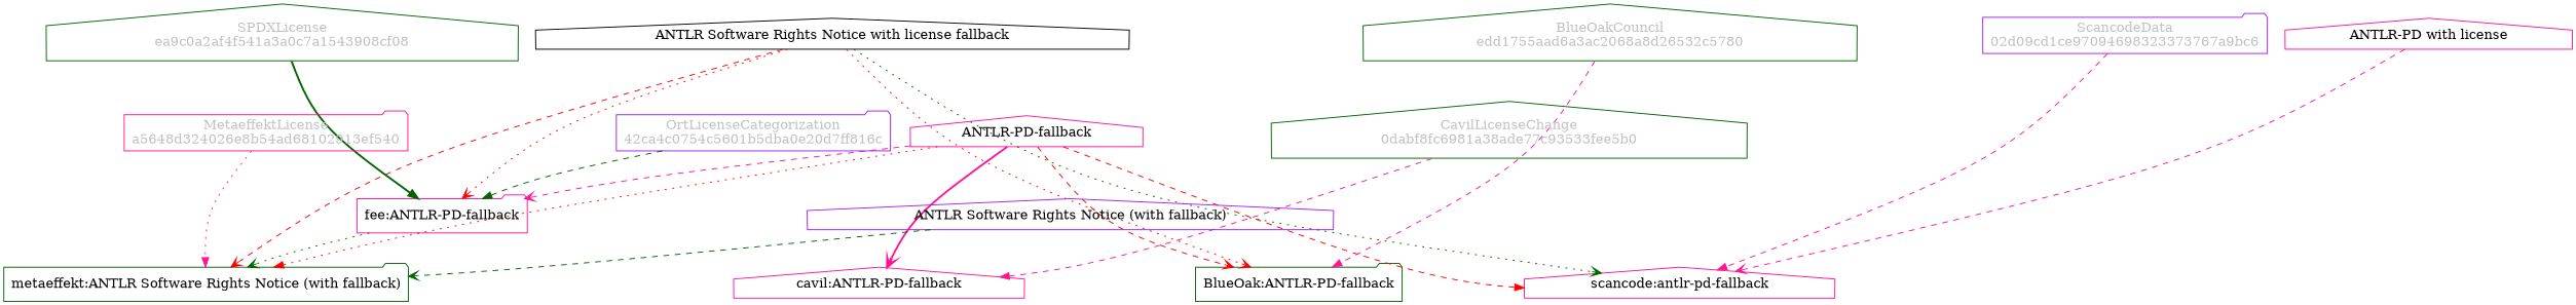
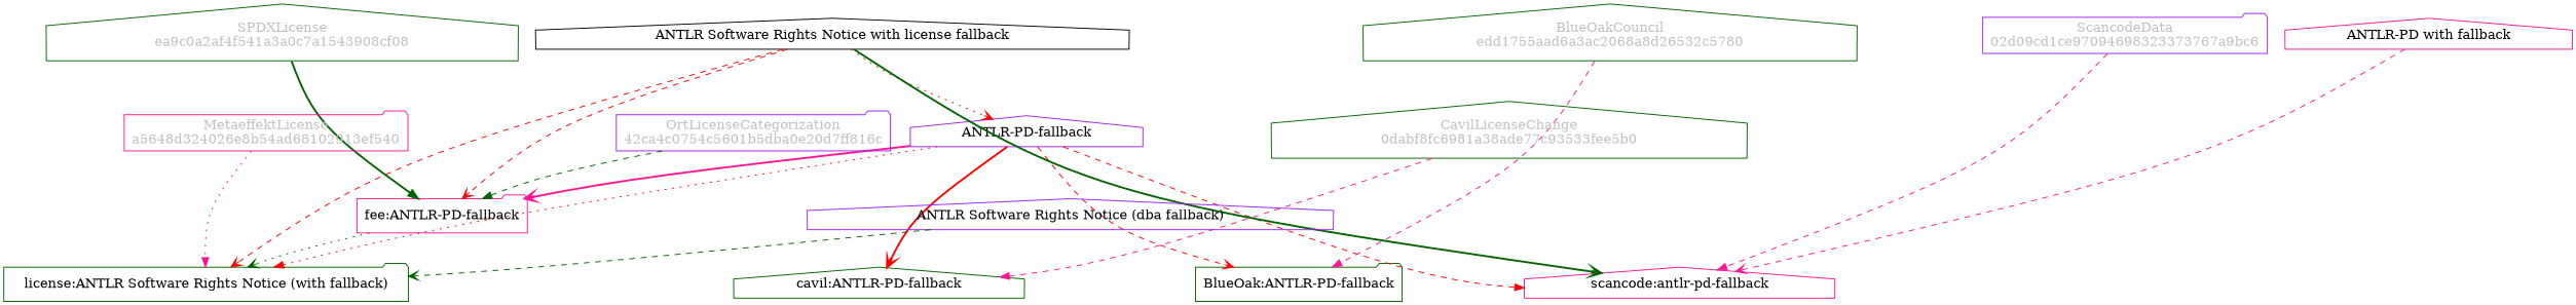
  strict digraph {
    splines=curved
    node [color=deeppink shape=house]
    edge [color=deeppink style=dashed weight=0.7 arrowhead=vee]
    n1 [color=darkgreen fillcolor="beige;1" fontcolor=gray label="SPDXLicense\nea9c0a2af4f541a3a0c7a1543908cf08"]
    n2 [label="fee:ANTLR-PD-fallback" shape=folder]
-   n3 [color=darkgreen label="metaeffekt:ANTLR Software Rights Notice (with fallback)" shape=folder]
-   n4 [label="ANTLR-PD-fallback"]
+   n3 [color=darkgreen label="license:ANTLR Software Rights Notice (with fallback)" shape=folder]
+   n4 [color=purple label="ANTLR-PD-fallback"]
    n5 [color=darkgreen label="BlueOak:ANTLR-PD-fallback" shape=folder]
    n6 [label="scancode:antlr-pd-fallback"]
-   n7 [label="cavil:ANTLR-PD-fallback"]
+   n7 [color=darkgreen label="cavil:ANTLR-PD-fallback"]
    n8 [color=black label="ANTLR Software Rights Notice with license fallback"]
    n9 [color=darkgreen fillcolor="beige;1" fontcolor=gray label="BlueOakCouncil\nedd1755aad6a3ac2068a8d26532c5780"]
    n10 [color=purple fillcolor="beige;1" fontcolor=gray label="ScancodeData\n02d09cd1ce97094698323373767a9bc6" shape=folder]
-   n11 [label="ANTLR-PD with license"]
+   n11 [label="ANTLR-PD with fallback"]
    n12 [color=purple fillcolor="beige;1" fontcolor=gray label="OrtLicenseCategorization\n42ca4c0754c5601b5dba0e20d7ff816c" shape=folder]
    n13 [color=darkgreen fillcolor="beige;1" fontcolor=gray label="CavilLicenseChange\n0dabf8fc6981a38ade77c93533fee5b0"]
    n14 [fillcolor="beige;1" fontcolor=gray label="MetaeffektLicense\na5648d324026e8b54ad68102913ef540" shape=folder]
-   n15 [color=purple label="ANTLR Software Rights Notice (with fallback)"]
+   n15 [color=purple label="ANTLR Software Rights Notice (dba fallback)"]
    n1 -> n2 [color=darkgreen style=bold weight=0.5 arrowhead=""]
    n2 -> n3 [color=darkgreen style=dotted]
-   n4 -> n2
+   n4 -> n2 [style=bold]
    n4 -> n3 [arrowhead=normal color=red style=dotted weight=0.5]
    n4 -> n5 [color=red]
    n4 -> n6 [arrowhead=normal color=red]
-   n4 -> n7 [style=bold]
-   n8 -> n2 [color=red style=dotted]
+   n4 -> n7 [color=red style=bold]
+   n8 -> n2 [color=red]
    n8 -> n3 [color=red weight=0.5]
-   n8 -> n5 [color=red style=dotted]
-   n8 -> n6 [color=darkgreen style=dotted]
+   n8 -> n4 [color=red style=dotted]
+   n8 -> n6 [color=darkgreen style=bold]
    n9 -> n5 [weight=0.5 arrowhead=""]
    n10 -> n6 [weight=0.5 arrowhead=""]
    n11 -> n6
    n12 -> n2 [color=darkgreen weight=0.5 arrowhead=""]
    n13 -> n7 [weight=0.5 arrowhead=""]
    n14 -> n3 [style=dotted weight=0.5 arrowhead=""]
    n15 -> n3 [color=darkgreen]
  }
